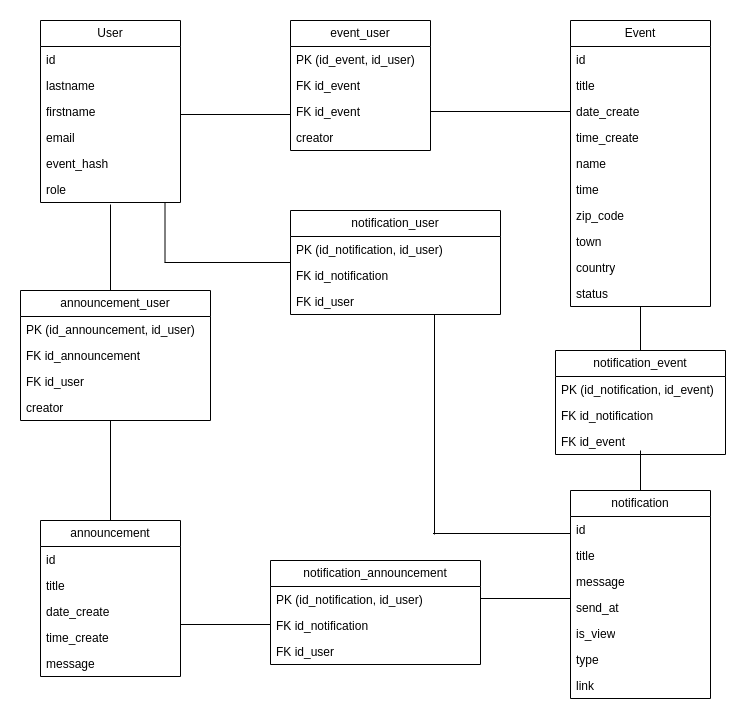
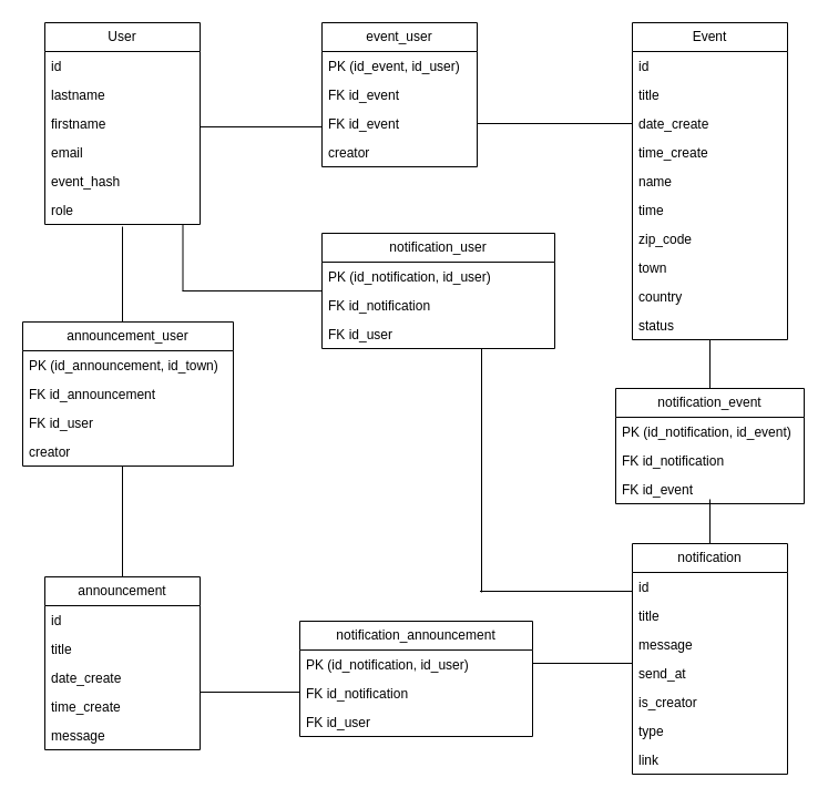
  <mxCell id="0" />
  <mxCell id="1" parent="0" />
  <mxCell id="2" value="User" style="swimlane;fontStyle=0;childLayout=stackLayout;horizontal=1;startSize=26;fillColor=none;horizontalStack=0;resizeParent=1;resizeParentMax=0;resizeLast=0;collapsible=1;marginBottom=0;whiteSpace=wrap;html=1;" parent="1" vertex="1"><mxGeometry x="40" y="20" width="140" height="182" as="geometry" /></mxCell>
  <mxCell id="3" value="id" style="text;strokeColor=none;fillColor=none;align=left;verticalAlign=top;spacingLeft=4;spacingRight=4;overflow=hidden;rotatable=0;points=[[0,0.5],[1,0.5]];portConstraint=eastwest;whiteSpace=wrap;html=1;" parent="2" vertex="1"><mxGeometry y="26" width="140" height="26" as="geometry" /></mxCell>
  <mxCell id="4" value="lastname" style="text;strokeColor=none;fillColor=none;align=left;verticalAlign=top;spacingLeft=4;spacingRight=4;overflow=hidden;rotatable=0;points=[[0,0.5],[1,0.5]];portConstraint=eastwest;whiteSpace=wrap;html=1;" parent="2" vertex="1"><mxGeometry y="52" width="140" height="26" as="geometry" /></mxCell>
  <mxCell id="5" value="firstname" style="text;strokeColor=none;fillColor=none;align=left;verticalAlign=top;spacingLeft=4;spacingRight=4;overflow=hidden;rotatable=0;points=[[0,0.5],[1,0.5]];portConstraint=eastwest;whiteSpace=wrap;html=1;" parent="2" vertex="1"><mxGeometry y="78" width="140" height="26" as="geometry" /></mxCell>
  <mxCell id="6" value="email" style="text;strokeColor=none;fillColor=none;align=left;verticalAlign=top;spacingLeft=4;spacingRight=4;overflow=hidden;rotatable=0;points=[[0,0.5],[1,0.5]];portConstraint=eastwest;whiteSpace=wrap;html=1;" parent="2" vertex="1"><mxGeometry y="104" width="140" height="26" as="geometry" /></mxCell>
  <mxCell id="7" value="event_hash" style="text;strokeColor=none;fillColor=none;align=left;verticalAlign=top;spacingLeft=4;spacingRight=4;overflow=hidden;rotatable=0;points=[[0,0.5],[1,0.5]];portConstraint=eastwest;whiteSpace=wrap;html=1;" parent="2" vertex="1"><mxGeometry y="130" width="140" height="26" as="geometry" /></mxCell>
  <mxCell id="8" value="role" style="text;strokeColor=none;fillColor=none;align=left;verticalAlign=top;spacingLeft=4;spacingRight=4;overflow=hidden;rotatable=0;points=[[0,0.5],[1,0.5]];portConstraint=eastwest;whiteSpace=wrap;html=1;" parent="2" vertex="1"><mxGeometry y="156" width="140" height="26" as="geometry" /></mxCell>
  <mxCell id="9" value="" style="line;strokeWidth=1;fillColor=none;align=left;verticalAlign=middle;spacingTop=-1;spacingLeft=3;spacingRight=3;rotatable=0;labelPosition=right;points=[];portConstraint=eastwest;strokeColor=inherit;" parent="1" vertex="1"><mxGeometry x="180" y="110" width="110" height="8" as="geometry" /></mxCell>
  <mxCell id="10" value="Event" style="swimlane;fontStyle=0;childLayout=stackLayout;horizontal=1;startSize=26;fillColor=none;horizontalStack=0;resizeParent=1;resizeParentMax=0;resizeLast=0;collapsible=1;marginBottom=0;whiteSpace=wrap;html=1;" parent="1" vertex="1"><mxGeometry x="570" y="20" width="140" height="286" as="geometry" /></mxCell>
  <mxCell id="11" value="id" style="text;strokeColor=none;fillColor=none;align=left;verticalAlign=top;spacingLeft=4;spacingRight=4;overflow=hidden;rotatable=0;points=[[0,0.5],[1,0.5]];portConstraint=eastwest;whiteSpace=wrap;html=1;" parent="10" vertex="1"><mxGeometry y="26" width="140" height="26" as="geometry" /></mxCell>
  <mxCell id="12" value="title" style="text;strokeColor=none;fillColor=none;align=left;verticalAlign=top;spacingLeft=4;spacingRight=4;overflow=hidden;rotatable=0;points=[[0,0.5],[1,0.5]];portConstraint=eastwest;whiteSpace=wrap;html=1;" parent="10" vertex="1"><mxGeometry y="52" width="140" height="26" as="geometry" /></mxCell>
  <mxCell id="13" value="date_create" style="text;strokeColor=none;fillColor=none;align=left;verticalAlign=top;spacingLeft=4;spacingRight=4;overflow=hidden;rotatable=0;points=[[0,0.5],[1,0.5]];portConstraint=eastwest;whiteSpace=wrap;html=1;" parent="10" vertex="1"><mxGeometry y="78" width="140" height="26" as="geometry" /></mxCell>
  <mxCell id="14" value="time_create" style="text;strokeColor=none;fillColor=none;align=left;verticalAlign=top;spacingLeft=4;spacingRight=4;overflow=hidden;rotatable=0;points=[[0,0.5],[1,0.5]];portConstraint=eastwest;whiteSpace=wrap;html=1;" vertex="1" parent="10"><mxGeometry y="104" width="140" height="26" as="geometry" /></mxCell>
  <mxCell id="15" value="name" style="text;strokeColor=none;fillColor=none;align=left;verticalAlign=top;spacingLeft=4;spacingRight=4;overflow=hidden;rotatable=0;points=[[0,0.5],[1,0.5]];portConstraint=eastwest;whiteSpace=wrap;html=1;" parent="10" vertex="1"><mxGeometry y="130" width="140" height="26" as="geometry" /></mxCell>
  <mxCell id="16" value="time" style="text;strokeColor=none;fillColor=none;align=left;verticalAlign=top;spacingLeft=4;spacingRight=4;overflow=hidden;rotatable=0;points=[[0,0.5],[1,0.5]];portConstraint=eastwest;whiteSpace=wrap;html=1;" parent="10" vertex="1"><mxGeometry y="156" width="140" height="26" as="geometry" /></mxCell>
  <mxCell id="17" value="zip_code" style="text;strokeColor=none;fillColor=none;align=left;verticalAlign=top;spacingLeft=4;spacingRight=4;overflow=hidden;rotatable=0;points=[[0,0.5],[1,0.5]];portConstraint=eastwest;whiteSpace=wrap;html=1;" parent="10" vertex="1"><mxGeometry y="182" width="140" height="26" as="geometry" /></mxCell>
  <mxCell id="18" value="town" style="text;strokeColor=none;fillColor=none;align=left;verticalAlign=top;spacingLeft=4;spacingRight=4;overflow=hidden;rotatable=0;points=[[0,0.5],[1,0.5]];portConstraint=eastwest;whiteSpace=wrap;html=1;" parent="10" vertex="1"><mxGeometry y="208" width="140" height="26" as="geometry" /></mxCell>
  <mxCell id="19" value="country" style="text;strokeColor=none;fillColor=none;align=left;verticalAlign=top;spacingLeft=4;spacingRight=4;overflow=hidden;rotatable=0;points=[[0,0.5],[1,0.5]];portConstraint=eastwest;whiteSpace=wrap;html=1;" parent="10" vertex="1"><mxGeometry y="234" width="140" height="26" as="geometry" /></mxCell>
  <mxCell id="20" value="status" style="text;strokeColor=none;fillColor=none;align=left;verticalAlign=top;spacingLeft=4;spacingRight=4;overflow=hidden;rotatable=0;points=[[0,0.5],[1,0.5]];portConstraint=eastwest;whiteSpace=wrap;html=1;" parent="10" vertex="1"><mxGeometry y="260" width="140" height="26" as="geometry" /></mxCell>
  <mxCell id="21" value="announcement" style="swimlane;fontStyle=0;childLayout=stackLayout;horizontal=1;startSize=26;fillColor=none;horizontalStack=0;resizeParent=1;resizeParentMax=0;resizeLast=0;collapsible=1;marginBottom=0;whiteSpace=wrap;html=1;" parent="1" vertex="1"><mxGeometry x="40" y="520" width="140" height="156" as="geometry" /></mxCell>
  <mxCell id="22" value="id" style="text;strokeColor=none;fillColor=none;align=left;verticalAlign=top;spacingLeft=4;spacingRight=4;overflow=hidden;rotatable=0;points=[[0,0.5],[1,0.5]];portConstraint=eastwest;whiteSpace=wrap;html=1;" parent="21" vertex="1"><mxGeometry y="26" width="140" height="26" as="geometry" /></mxCell>
  <mxCell id="23" value="title" style="text;strokeColor=none;fillColor=none;align=left;verticalAlign=top;spacingLeft=4;spacingRight=4;overflow=hidden;rotatable=0;points=[[0,0.5],[1,0.5]];portConstraint=eastwest;whiteSpace=wrap;html=1;" parent="21" vertex="1"><mxGeometry y="52" width="140" height="26" as="geometry" /></mxCell>
  <mxCell id="24" value="date_create" style="text;strokeColor=none;fillColor=none;align=left;verticalAlign=top;spacingLeft=4;spacingRight=4;overflow=hidden;rotatable=0;points=[[0,0.5],[1,0.5]];portConstraint=eastwest;whiteSpace=wrap;html=1;" parent="21" vertex="1"><mxGeometry y="78" width="140" height="26" as="geometry" /></mxCell>
  <mxCell id="25" value="time_create" style="text;strokeColor=none;fillColor=none;align=left;verticalAlign=top;spacingLeft=4;spacingRight=4;overflow=hidden;rotatable=0;points=[[0,0.5],[1,0.5]];portConstraint=eastwest;whiteSpace=wrap;html=1;" parent="21" vertex="1"><mxGeometry y="104" width="140" height="26" as="geometry" /></mxCell>
  <mxCell id="26" value="message" style="text;strokeColor=none;fillColor=none;align=left;verticalAlign=top;spacingLeft=4;spacingRight=4;overflow=hidden;rotatable=0;points=[[0,0.5],[1,0.5]];portConstraint=eastwest;whiteSpace=wrap;html=1;" vertex="1" parent="21"><mxGeometry y="130" width="140" height="26" as="geometry" /></mxCell>
  <mxCell id="27" value="" style="line;strokeWidth=1;fillColor=none;align=left;verticalAlign=middle;spacingTop=-1;spacingLeft=3;spacingRight=3;rotatable=0;labelPosition=right;points=[];portConstraint=eastwest;strokeColor=inherit;direction=south;" parent="1" vertex="1"><mxGeometry x="107" y="204" width="6" height="86" as="geometry" /></mxCell>
  <mxCell id="28" value="announcement_user" style="swimlane;fontStyle=0;childLayout=stackLayout;horizontal=1;startSize=26;fillColor=none;horizontalStack=0;resizeParent=1;resizeParentMax=0;resizeLast=0;collapsible=1;marginBottom=0;whiteSpace=wrap;html=1;" vertex="1" parent="1"><mxGeometry x="20" y="290" width="190" height="130" as="geometry" /></mxCell>
- <mxCell id="29" value="PK (id_announcement, id_user)" style="text;strokeColor=none;fillColor=none;align=left;verticalAlign=top;spacingLeft=4;spacingRight=4;overflow=hidden;rotatable=0;points=[[0,0.5],[1,0.5]];portConstraint=eastwest;whiteSpace=wrap;html=1;" vertex="1" parent="28"><mxGeometry y="26" width="190" height="26" as="geometry" /></mxCell>
+ <mxCell id="29" value="PK (id_announcement, id_town)" style="text;strokeColor=none;fillColor=none;align=left;verticalAlign=top;spacingLeft=4;spacingRight=4;overflow=hidden;rotatable=0;points=[[0,0.5],[1,0.5]];portConstraint=eastwest;whiteSpace=wrap;html=1;" vertex="1" parent="28"><mxGeometry y="26" width="190" height="26" as="geometry" /></mxCell>
  <mxCell id="30" value="FK id_announcement" style="text;strokeColor=none;fillColor=none;align=left;verticalAlign=top;spacingLeft=4;spacingRight=4;overflow=hidden;rotatable=0;points=[[0,0.5],[1,0.5]];portConstraint=eastwest;whiteSpace=wrap;html=1;" vertex="1" parent="28"><mxGeometry y="52" width="190" height="26" as="geometry" /></mxCell>
  <mxCell id="31" value="FK id_user" style="text;strokeColor=none;fillColor=none;align=left;verticalAlign=top;spacingLeft=4;spacingRight=4;overflow=hidden;rotatable=0;points=[[0,0.5],[1,0.5]];portConstraint=eastwest;whiteSpace=wrap;html=1;" vertex="1" parent="28"><mxGeometry y="78" width="190" height="26" as="geometry" /></mxCell>
  <mxCell id="32" value="creator" style="text;strokeColor=none;fillColor=none;align=left;verticalAlign=top;spacingLeft=4;spacingRight=4;overflow=hidden;rotatable=0;points=[[0,0.5],[1,0.5]];portConstraint=eastwest;whiteSpace=wrap;html=1;" vertex="1" parent="28"><mxGeometry y="104" width="190" height="26" as="geometry" /></mxCell>
  <mxCell id="33" value="" style="line;strokeWidth=1;fillColor=none;align=left;verticalAlign=middle;spacingTop=-1;spacingLeft=3;spacingRight=3;rotatable=0;labelPosition=right;points=[];portConstraint=eastwest;strokeColor=inherit;direction=south;" vertex="1" parent="1"><mxGeometry x="107" y="420" width="6" height="100" as="geometry" /></mxCell>
  <mxCell id="34" value="event_user" style="swimlane;fontStyle=0;childLayout=stackLayout;horizontal=1;startSize=26;fillColor=none;horizontalStack=0;resizeParent=1;resizeParentMax=0;resizeLast=0;collapsible=1;marginBottom=0;whiteSpace=wrap;html=1;" vertex="1" parent="1"><mxGeometry x="290" y="20" width="140" height="130" as="geometry" /></mxCell>
  <mxCell id="35" value="PK (id_event, id_user)" style="text;strokeColor=none;fillColor=none;align=left;verticalAlign=top;spacingLeft=4;spacingRight=4;overflow=hidden;rotatable=0;points=[[0,0.5],[1,0.5]];portConstraint=eastwest;whiteSpace=wrap;html=1;" vertex="1" parent="34"><mxGeometry y="26" width="140" height="26" as="geometry" /></mxCell>
  <mxCell id="36" value="FK id_event" style="text;strokeColor=none;fillColor=none;align=left;verticalAlign=top;spacingLeft=4;spacingRight=4;overflow=hidden;rotatable=0;points=[[0,0.5],[1,0.5]];portConstraint=eastwest;whiteSpace=wrap;html=1;" vertex="1" parent="34"><mxGeometry y="52" width="140" height="26" as="geometry" /></mxCell>
  <mxCell id="37" value="FK id_event" style="text;strokeColor=none;fillColor=none;align=left;verticalAlign=top;spacingLeft=4;spacingRight=4;overflow=hidden;rotatable=0;points=[[0,0.5],[1,0.5]];portConstraint=eastwest;whiteSpace=wrap;html=1;" vertex="1" parent="34"><mxGeometry y="78" width="140" height="26" as="geometry" /></mxCell>
  <mxCell id="38" value="creator" style="text;strokeColor=none;fillColor=none;align=left;verticalAlign=top;spacingLeft=4;spacingRight=4;overflow=hidden;rotatable=0;points=[[0,0.5],[1,0.5]];portConstraint=eastwest;whiteSpace=wrap;html=1;" vertex="1" parent="34"><mxGeometry y="104" width="140" height="26" as="geometry" /></mxCell>
  <mxCell id="39" value="" style="line;strokeWidth=1;fillColor=none;align=left;verticalAlign=middle;spacingTop=-1;spacingLeft=3;spacingRight=3;rotatable=0;labelPosition=right;points=[];portConstraint=eastwest;strokeColor=inherit;" vertex="1" parent="1"><mxGeometry x="430" y="107" width="140" height="8" as="geometry" /></mxCell>
  <mxCell id="40" value="notification_user" style="swimlane;fontStyle=0;childLayout=stackLayout;horizontal=1;startSize=26;fillColor=none;horizontalStack=0;resizeParent=1;resizeParentMax=0;resizeLast=0;collapsible=1;marginBottom=0;whiteSpace=wrap;html=1;" vertex="1" parent="1"><mxGeometry x="290" y="210" width="210" height="104" as="geometry" /></mxCell>
  <mxCell id="41" value="PK (id_notification, id_user)" style="text;strokeColor=none;fillColor=none;align=left;verticalAlign=top;spacingLeft=4;spacingRight=4;overflow=hidden;rotatable=0;points=[[0,0.5],[1,0.5]];portConstraint=eastwest;whiteSpace=wrap;html=1;" vertex="1" parent="40"><mxGeometry y="26" width="210" height="26" as="geometry" /></mxCell>
  <mxCell id="42" value="FK id_notification" style="text;strokeColor=none;fillColor=none;align=left;verticalAlign=top;spacingLeft=4;spacingRight=4;overflow=hidden;rotatable=0;points=[[0,0.5],[1,0.5]];portConstraint=eastwest;whiteSpace=wrap;html=1;" vertex="1" parent="40"><mxGeometry y="52" width="210" height="26" as="geometry" /></mxCell>
  <mxCell id="43" value="FK id_user" style="text;strokeColor=none;fillColor=none;align=left;verticalAlign=top;spacingLeft=4;spacingRight=4;overflow=hidden;rotatable=0;points=[[0,0.5],[1,0.5]];portConstraint=eastwest;whiteSpace=wrap;html=1;" vertex="1" parent="40"><mxGeometry y="78" width="210" height="26" as="geometry" /></mxCell>
  <mxCell id="44" value="notification_event" style="swimlane;fontStyle=0;childLayout=stackLayout;horizontal=1;startSize=26;fillColor=none;horizontalStack=0;resizeParent=1;resizeParentMax=0;resizeLast=0;collapsible=1;marginBottom=0;whiteSpace=wrap;html=1;" vertex="1" parent="1"><mxGeometry x="555" y="350" width="170" height="104" as="geometry" /></mxCell>
  <mxCell id="45" value="PK (id_notification, id_event)" style="text;strokeColor=none;fillColor=none;align=left;verticalAlign=top;spacingLeft=4;spacingRight=4;overflow=hidden;rotatable=0;points=[[0,0.5],[1,0.5]];portConstraint=eastwest;whiteSpace=wrap;html=1;" vertex="1" parent="44"><mxGeometry y="26" width="170" height="26" as="geometry" /></mxCell>
  <mxCell id="46" value="FK id_notification" style="text;strokeColor=none;fillColor=none;align=left;verticalAlign=top;spacingLeft=4;spacingRight=4;overflow=hidden;rotatable=0;points=[[0,0.5],[1,0.5]];portConstraint=eastwest;whiteSpace=wrap;html=1;" vertex="1" parent="44"><mxGeometry y="52" width="170" height="26" as="geometry" /></mxCell>
  <mxCell id="47" value="FK id_event" style="text;strokeColor=none;fillColor=none;align=left;verticalAlign=top;spacingLeft=4;spacingRight=4;overflow=hidden;rotatable=0;points=[[0,0.5],[1,0.5]];portConstraint=eastwest;whiteSpace=wrap;html=1;" vertex="1" parent="44"><mxGeometry y="78" width="170" height="26" as="geometry" /></mxCell>
  <mxCell id="48" value="notification_announcement" style="swimlane;fontStyle=0;childLayout=stackLayout;horizontal=1;startSize=26;fillColor=none;horizontalStack=0;resizeParent=1;resizeParentMax=0;resizeLast=0;collapsible=1;marginBottom=0;whiteSpace=wrap;html=1;" vertex="1" parent="1"><mxGeometry x="270" y="560" width="210" height="104" as="geometry" /></mxCell>
  <mxCell id="49" value="PK (id_notification, id_user)" style="text;strokeColor=none;fillColor=none;align=left;verticalAlign=top;spacingLeft=4;spacingRight=4;overflow=hidden;rotatable=0;points=[[0,0.5],[1,0.5]];portConstraint=eastwest;whiteSpace=wrap;html=1;" vertex="1" parent="48"><mxGeometry y="26" width="210" height="26" as="geometry" /></mxCell>
  <mxCell id="50" value="FK id_notification" style="text;strokeColor=none;fillColor=none;align=left;verticalAlign=top;spacingLeft=4;spacingRight=4;overflow=hidden;rotatable=0;points=[[0,0.5],[1,0.5]];portConstraint=eastwest;whiteSpace=wrap;html=1;" vertex="1" parent="48"><mxGeometry y="52" width="210" height="26" as="geometry" /></mxCell>
  <mxCell id="51" value="FK id_user" style="text;strokeColor=none;fillColor=none;align=left;verticalAlign=top;spacingLeft=4;spacingRight=4;overflow=hidden;rotatable=0;points=[[0,0.5],[1,0.5]];portConstraint=eastwest;whiteSpace=wrap;html=1;" vertex="1" parent="48"><mxGeometry y="78" width="210" height="26" as="geometry" /></mxCell>
  <mxCell id="52" value="notification" style="swimlane;fontStyle=0;childLayout=stackLayout;horizontal=1;startSize=26;fillColor=none;horizontalStack=0;resizeParent=1;resizeParentMax=0;resizeLast=0;collapsible=1;marginBottom=0;whiteSpace=wrap;html=1;" vertex="1" parent="1"><mxGeometry x="570" y="490" width="140" height="208" as="geometry" /></mxCell>
  <mxCell id="53" value="id" style="text;strokeColor=none;fillColor=none;align=left;verticalAlign=top;spacingLeft=4;spacingRight=4;overflow=hidden;rotatable=0;points=[[0,0.5],[1,0.5]];portConstraint=eastwest;whiteSpace=wrap;html=1;" vertex="1" parent="52"><mxGeometry y="26" width="140" height="26" as="geometry" /></mxCell>
  <mxCell id="54" value="title" style="text;strokeColor=none;fillColor=none;align=left;verticalAlign=top;spacingLeft=4;spacingRight=4;overflow=hidden;rotatable=0;points=[[0,0.5],[1,0.5]];portConstraint=eastwest;whiteSpace=wrap;html=1;" vertex="1" parent="52"><mxGeometry y="52" width="140" height="26" as="geometry" /></mxCell>
  <mxCell id="55" value="message" style="text;strokeColor=none;fillColor=none;align=left;verticalAlign=top;spacingLeft=4;spacingRight=4;overflow=hidden;rotatable=0;points=[[0,0.5],[1,0.5]];portConstraint=eastwest;whiteSpace=wrap;html=1;" vertex="1" parent="52"><mxGeometry y="78" width="140" height="26" as="geometry" /></mxCell>
  <mxCell id="56" value="send_at" style="text;strokeColor=none;fillColor=none;align=left;verticalAlign=top;spacingLeft=4;spacingRight=4;overflow=hidden;rotatable=0;points=[[0,0.5],[1,0.5]];portConstraint=eastwest;whiteSpace=wrap;html=1;" vertex="1" parent="52"><mxGeometry y="104" width="140" height="26" as="geometry" /></mxCell>
- <mxCell id="57" value="is_view" style="text;strokeColor=none;fillColor=none;align=left;verticalAlign=top;spacingLeft=4;spacingRight=4;overflow=hidden;rotatable=0;points=[[0,0.5],[1,0.5]];portConstraint=eastwest;whiteSpace=wrap;html=1;" vertex="1" parent="52"><mxGeometry y="130" width="140" height="26" as="geometry" /></mxCell>
+ <mxCell id="57" value="is_creator" style="text;strokeColor=none;fillColor=none;align=left;verticalAlign=top;spacingLeft=4;spacingRight=4;overflow=hidden;rotatable=0;points=[[0,0.5],[1,0.5]];portConstraint=eastwest;whiteSpace=wrap;html=1;" vertex="1" parent="52"><mxGeometry y="130" width="140" height="26" as="geometry" /></mxCell>
  <mxCell id="58" value="type" style="text;strokeColor=none;fillColor=none;align=left;verticalAlign=top;spacingLeft=4;spacingRight=4;overflow=hidden;rotatable=0;points=[[0,0.5],[1,0.5]];portConstraint=eastwest;whiteSpace=wrap;html=1;" vertex="1" parent="52"><mxGeometry y="156" width="140" height="26" as="geometry" /></mxCell>
  <mxCell id="59" value="link" style="text;strokeColor=none;fillColor=none;align=left;verticalAlign=top;spacingLeft=4;spacingRight=4;overflow=hidden;rotatable=0;points=[[0,0.5],[1,0.5]];portConstraint=eastwest;whiteSpace=wrap;html=1;" vertex="1" parent="52"><mxGeometry y="182" width="140" height="26" as="geometry" /></mxCell>
  <mxCell id="60" value="" style="line;strokeWidth=1;fillColor=none;align=left;verticalAlign=middle;spacingTop=-1;spacingLeft=3;spacingRight=3;rotatable=0;labelPosition=right;points=[];portConstraint=eastwest;strokeColor=inherit;" vertex="1" parent="1"><mxGeometry x="180" y="620" width="90" height="8" as="geometry" /></mxCell>
  <mxCell id="61" value="" style="line;strokeWidth=1;fillColor=none;align=left;verticalAlign=middle;spacingTop=-1;spacingLeft=3;spacingRight=3;rotatable=0;labelPosition=right;points=[];portConstraint=eastwest;strokeColor=inherit;" vertex="1" parent="1"><mxGeometry x="480" y="594" width="90" height="8" as="geometry" /></mxCell>
  <mxCell id="62" value="" style="line;strokeWidth=1;fillColor=none;align=left;verticalAlign=middle;spacingTop=-1;spacingLeft=3;spacingRight=3;rotatable=0;labelPosition=right;points=[];portConstraint=eastwest;strokeColor=inherit;direction=south;" vertex="1" parent="1"><mxGeometry x="636" y="306" width="8" height="44" as="geometry" /></mxCell>
  <mxCell id="63" value="" style="line;strokeWidth=1;fillColor=none;align=left;verticalAlign=middle;spacingTop=-1;spacingLeft=3;spacingRight=3;rotatable=0;labelPosition=right;points=[];portConstraint=eastwest;strokeColor=inherit;direction=south;" vertex="1" parent="1"><mxGeometry x="636" y="450" width="8" height="40" as="geometry" /></mxCell>
  <mxCell id="64" value="" style="line;strokeWidth=1;fillColor=none;align=left;verticalAlign=middle;spacingTop=-1;spacingLeft=3;spacingRight=3;rotatable=0;labelPosition=right;points=[];portConstraint=eastwest;strokeColor=inherit;" vertex="1" parent="1"><mxGeometry x="432.5" y="526" width="137.5" height="14" as="geometry" /></mxCell>
  <mxCell id="65" value="" style="line;strokeWidth=1;fillColor=none;align=left;verticalAlign=middle;spacingTop=-1;spacingLeft=3;spacingRight=3;rotatable=0;labelPosition=right;points=[];portConstraint=eastwest;strokeColor=inherit;direction=south;" vertex="1" parent="1"><mxGeometry x="430" y="314" width="8" height="220" as="geometry" /></mxCell>
  <mxCell id="66" value="" style="line;strokeWidth=1;fillColor=none;align=left;verticalAlign=middle;spacingTop=-1;spacingLeft=3;spacingRight=3;rotatable=0;labelPosition=right;points=[];portConstraint=eastwest;strokeColor=inherit;" vertex="1" parent="1"><mxGeometry x="164" y="258" width="126" height="8" as="geometry" /></mxCell>
  <mxCell id="67" value="" style="line;strokeWidth=1;fillColor=none;align=left;verticalAlign=middle;spacingTop=-1;spacingLeft=3;spacingRight=3;rotatable=0;labelPosition=right;points=[];portConstraint=eastwest;strokeColor=inherit;direction=south;" vertex="1" parent="1"><mxGeometry x="160" y="202" width="9" height="60" as="geometry" /></mxCell>
